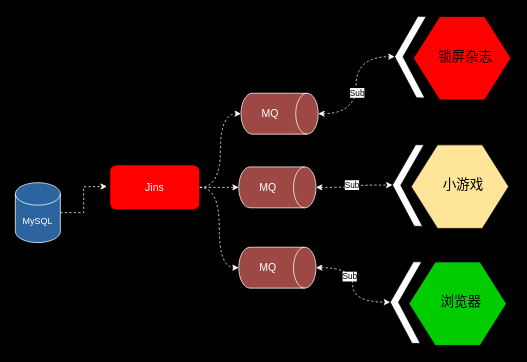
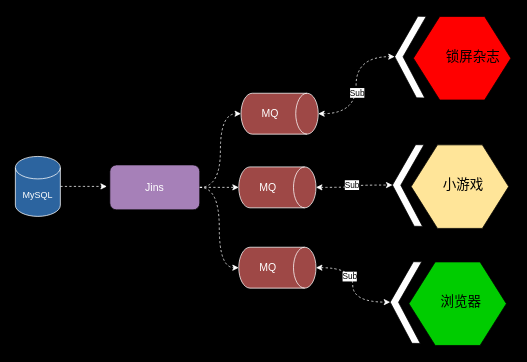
  <mxCell id="0" />
  <mxCell id="1" parent="0" />
  <mxCell id="2" value="" style="html=1;shadow=0;dashed=0;align=center;verticalAlign=middle;shape=mxgraph.arrows2.arrow;dy=0;dx=30;notch=30;direction=west;rotation=1;fillColor=#FFFFFF;strokeColor=#000000;" parent="1" vertex="1"><mxGeometry x="526" y="20.54" width="41.12" height="108.89" as="geometry" /></mxCell>
  <mxCell id="3" value="" style="verticalLabelPosition=bottom;verticalAlign=top;html=1;shape=hexagon;perimeter=hexagonPerimeter2;arcSize=6;size=0.27;fillColor=#FF0000;" parent="1" vertex="1"><mxGeometry x="551" y="21" width="130" height="111.43" as="geometry" /></mxCell>
- <mxCell id="4" value="&lt;span style=&quot;font-size: 18px;&quot;&gt;锁屏杂志&lt;/span&gt;" style="text;html=1;align=center;verticalAlign=middle;whiteSpace=wrap;rounded=0;" parent="1" vertex="1"><mxGeometry x="582" y="59.98" width="77" height="30" as="geometry" /></mxCell>
+ <mxCell id="4" value="&lt;span style=&quot;font-size: 18px;&quot;&gt;锁屏杂志&lt;/span&gt;" style="text;html=1;align=center;verticalAlign=middle;whiteSpace=wrap;rounded=0;" parent="1" vertex="1"><mxGeometry x="592" y="59.98" width="77" height="30" as="geometry" /></mxCell>
  <mxCell id="5" style="edgeStyle=orthogonalEdgeStyle;rounded=0;orthogonalLoop=1;jettySize=auto;html=1;exitX=1;exitY=0.5;exitDx=0;exitDy=0;strokeColor=#FFFFFF;dashed=1;" edge="1" parent="1" source="6" target="10"><mxGeometry relative="1" as="geometry" /></mxCell>
- <mxCell id="6" value="&lt;font style=&quot;font-size: 14px;&quot; color=&quot;#ffffff&quot;&gt;Jins&lt;/font&gt;" style="rounded=1;whiteSpace=wrap;html=1;fillColor=#ff0000;" vertex="1" parent="1"><mxGeometry x="146" y="219" width="120" height="60" as="geometry" /></mxCell>
+ <mxCell id="6" value="&lt;font style=&quot;font-size: 14px;&quot; color=&quot;#ffffff&quot;&gt;Jins&lt;/font&gt;" style="rounded=1;whiteSpace=wrap;html=1;fillColor=#A680B8;" vertex="1" parent="1"><mxGeometry x="146" y="219" width="120" height="60" as="geometry" /></mxCell>
  <mxCell id="7" style="edgeStyle=orthogonalEdgeStyle;rounded=0;orthogonalLoop=1;jettySize=auto;html=1;exitX=1;exitY=0.5;exitDx=0;exitDy=0;exitPerimeter=0;strokeColor=#FFFFFF;dashed=1;" edge="1" parent="1" source="8"><mxGeometry relative="1" as="geometry"><mxPoint x="142.087" y="247.739" as="targetPoint" /></mxGeometry></mxCell>
- <mxCell id="8" value="&lt;font color=&quot;#ffffff&quot;&gt;MySQL&lt;/font&gt;" style="shape=cylinder3;whiteSpace=wrap;html=1;boundedLbl=1;backgroundOutline=1;size=15;fillColor=#2C649F;strokeColor=#FFFFFF;" vertex="1" parent="1"><mxGeometry x="20" y="242.72" width="60" height="80" as="geometry" /></mxCell>
+ <mxCell id="8" value="&lt;font color=&quot;#ffffff&quot;&gt;MySQL&lt;/font&gt;" style="shape=cylinder3;whiteSpace=wrap;html=1;boundedLbl=1;backgroundOutline=1;size=15;fillColor=#2C649F;strokeColor=#FFFFFF;" vertex="1" parent="1"><mxGeometry x="20" y="207.72" width="60" height="80" as="geometry" /></mxCell>
  <mxCell id="9" value="&lt;font color=&quot;#ffffff&quot; style=&quot;font-size: 14px;&quot;&gt;MQ&lt;/font&gt;" style="shape=cylinder3;whiteSpace=wrap;html=1;boundedLbl=1;backgroundOutline=1;size=15;direction=south;fillColor=#9E4846;strokeColor=#FFFFFF;" vertex="1" parent="1"><mxGeometry x="321" y="123.43" width="103" height="54.57" as="geometry" /></mxCell>
  <mxCell id="10" value="&lt;font color=&quot;#ffffff&quot; style=&quot;font-size: 14px;&quot;&gt;MQ&lt;/font&gt;" style="shape=cylinder3;whiteSpace=wrap;html=1;boundedLbl=1;backgroundOutline=1;size=15;direction=south;fillColor=#9E4846;strokeColor=#FFFFFF;" vertex="1" parent="1"><mxGeometry x="318" y="221.71" width="103" height="54.57" as="geometry" /></mxCell>
  <mxCell id="11" value="&lt;font color=&quot;#ffffff&quot; style=&quot;font-size: 14px;&quot;&gt;MQ&lt;/font&gt;" style="shape=cylinder3;whiteSpace=wrap;html=1;boundedLbl=1;backgroundOutline=1;size=15;direction=south;fillColor=#9E4846;strokeColor=#FFFFFF;" vertex="1" parent="1"><mxGeometry x="318" y="328.84" width="103" height="54.57" as="geometry" /></mxCell>
  <mxCell id="12" style="edgeStyle=orthogonalEdgeStyle;rounded=0;orthogonalLoop=1;jettySize=auto;html=1;exitX=1;exitY=0.5;exitDx=0;exitDy=0;entryX=0.5;entryY=1;entryDx=0;entryDy=0;entryPerimeter=0;curved=1;strokeColor=#FFFFFF;dashed=1;" edge="1" parent="1" source="6" target="9"><mxGeometry relative="1" as="geometry" /></mxCell>
  <mxCell id="13" style="edgeStyle=orthogonalEdgeStyle;rounded=0;orthogonalLoop=1;jettySize=auto;html=1;exitX=1;exitY=0.5;exitDx=0;exitDy=0;entryX=0.5;entryY=1;entryDx=0;entryDy=0;entryPerimeter=0;curved=1;strokeColor=#FFFFFF;dashed=1;" edge="1" parent="1" source="6" target="11"><mxGeometry relative="1" as="geometry" /></mxCell>
  <mxCell id="14" value="" style="html=1;shadow=0;dashed=0;align=center;verticalAlign=middle;shape=mxgraph.arrows2.arrow;dy=0;dx=30;notch=30;direction=west;rotation=1;fillColor=#FFFFFF;strokeColor=#000000;" vertex="1" parent="1"><mxGeometry x="523" y="191.83" width="41.12" height="108.89" as="geometry" /></mxCell>
  <mxCell id="15" value="" style="verticalLabelPosition=bottom;verticalAlign=top;html=1;shape=hexagon;perimeter=hexagonPerimeter2;arcSize=6;size=0.27;fillColor=#FFE599;" vertex="1" parent="1"><mxGeometry x="548" y="192.29" width="130" height="111.43" as="geometry" /></mxCell>
  <mxCell id="16" value="&lt;span style=&quot;font-size: 18px;&quot;&gt;小游戏&lt;/span&gt;" style="text;html=1;align=center;verticalAlign=middle;whiteSpace=wrap;rounded=0;" vertex="1" parent="1"><mxGeometry x="579" y="231.27" width="77" height="30" as="geometry" /></mxCell>
  <mxCell id="17" value="" style="html=1;shadow=0;dashed=0;align=center;verticalAlign=middle;shape=mxgraph.arrows2.arrow;dy=0;dx=30;notch=30;direction=west;rotation=1;fillColor=#FFFFFF;strokeColor=#000000;" vertex="1" parent="1"><mxGeometry x="520" y="348" width="41.12" height="108.89" as="geometry" /></mxCell>
  <mxCell id="18" value="" style="verticalLabelPosition=bottom;verticalAlign=top;html=1;shape=hexagon;perimeter=hexagonPerimeter2;arcSize=6;size=0.27;fillColor=#00CC00;" vertex="1" parent="1"><mxGeometry x="545" y="348.46" width="130" height="111.43" as="geometry" /></mxCell>
  <mxCell id="19" value="&lt;span style=&quot;font-size: 18px;&quot;&gt;浏览器&lt;/span&gt;" style="text;html=1;align=center;verticalAlign=middle;whiteSpace=wrap;rounded=0;" vertex="1" parent="1"><mxGeometry x="576" y="387.44" width="77" height="30" as="geometry" /></mxCell>
  <mxCell id="20" style="edgeStyle=orthogonalEdgeStyle;rounded=0;orthogonalLoop=1;jettySize=auto;html=1;exitX=0.5;exitY=0;exitDx=0;exitDy=0;exitPerimeter=0;entryX=1;entryY=0.5;entryDx=0;entryDy=0;entryPerimeter=0;curved=1;startArrow=classic;startFill=1;dashed=1;strokeColor=#FFFFFF;" edge="1" parent="1" source="9" target="2"><mxGeometry relative="1" as="geometry" /></mxCell>
  <mxCell id="21" value="&lt;font color=&quot;#000000&quot;&gt;Sub&lt;/font&gt;" style="edgeLabel;html=1;align=center;verticalAlign=middle;resizable=0;points=[];fontColor=#FFFFFF;" vertex="1" connectable="0" parent="20"><mxGeometry x="-0.108" y="-1" relative="1" as="geometry"><mxPoint as="offset" /></mxGeometry></mxCell>
  <mxCell id="22" style="edgeStyle=orthogonalEdgeStyle;rounded=0;orthogonalLoop=1;jettySize=auto;html=1;exitX=0.5;exitY=0;exitDx=0;exitDy=0;exitPerimeter=0;entryX=1;entryY=0.5;entryDx=0;entryDy=0;entryPerimeter=0;curved=1;startArrow=classic;startFill=1;dashed=1;strokeColor=#FFFFFF;" edge="1" parent="1" source="10" target="14"><mxGeometry relative="1" as="geometry" /></mxCell>
  <mxCell id="23" value="&lt;font color=&quot;#000000&quot;&gt;Sub&lt;/font&gt;" style="edgeLabel;html=1;align=center;verticalAlign=middle;resizable=0;points=[];fontColor=#FFFFFF;" vertex="1" connectable="0" parent="22"><mxGeometry x="0.021" y="3" relative="1" as="geometry"><mxPoint x="-3" y="3" as="offset" /></mxGeometry></mxCell>
  <mxCell id="24" style="edgeStyle=orthogonalEdgeStyle;rounded=0;orthogonalLoop=1;jettySize=auto;html=1;exitX=0.5;exitY=0;exitDx=0;exitDy=0;exitPerimeter=0;entryX=1;entryY=0.5;entryDx=0;entryDy=0;entryPerimeter=0;curved=1;startArrow=classic;startFill=1;dashed=1;strokeColor=#FFFFFF;" edge="1" parent="1" source="11" target="17"><mxGeometry relative="1" as="geometry" /></mxCell>
  <mxCell id="25" value="&lt;font color=&quot;#000000&quot;&gt;Sub&lt;/font&gt;" style="edgeLabel;html=1;align=center;verticalAlign=middle;resizable=0;points=[];fontColor=#FFFFFF;" vertex="1" connectable="0" parent="24"><mxGeometry x="-0.17" y="-5" relative="1" as="geometry"><mxPoint as="offset" /></mxGeometry></mxCell>
